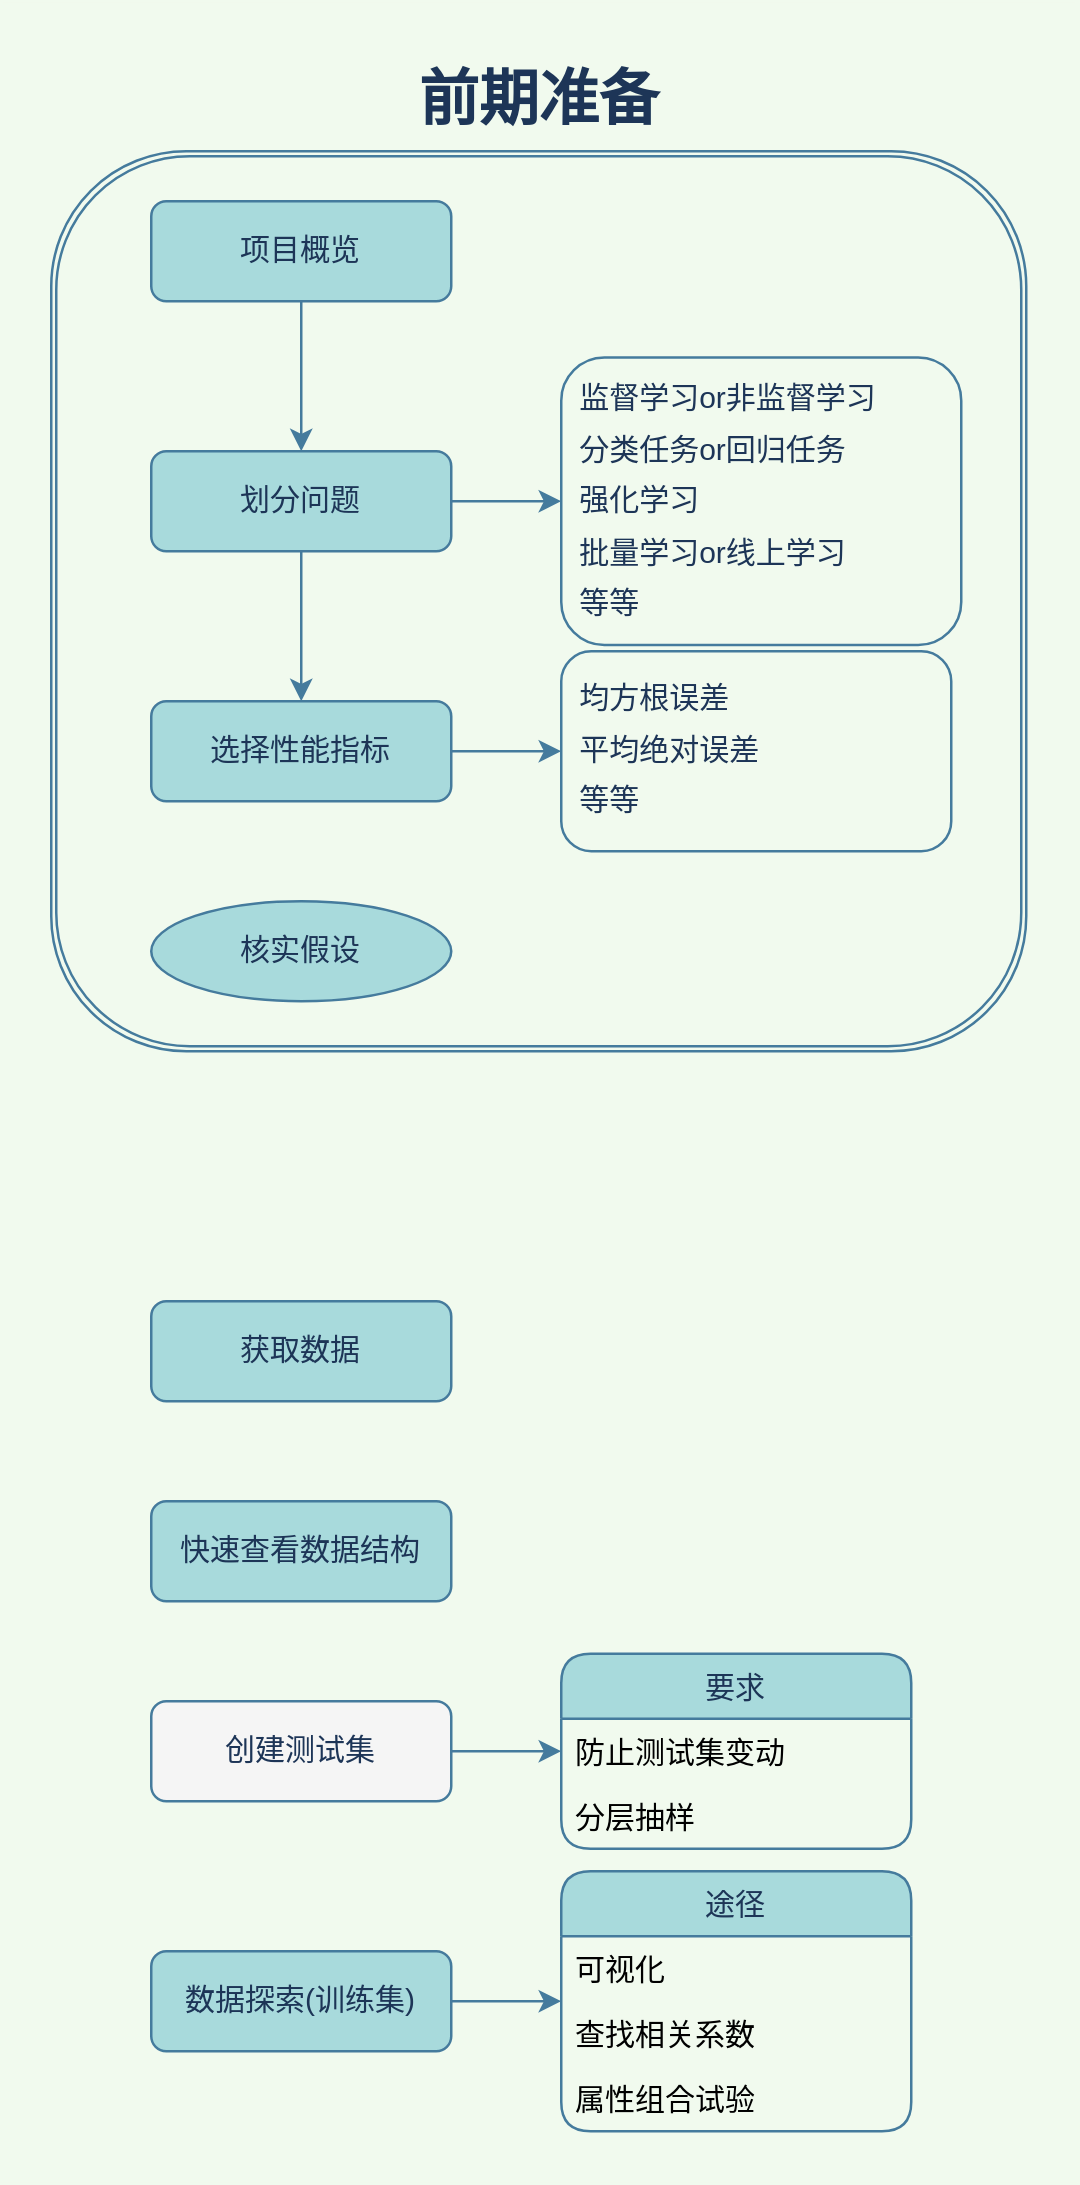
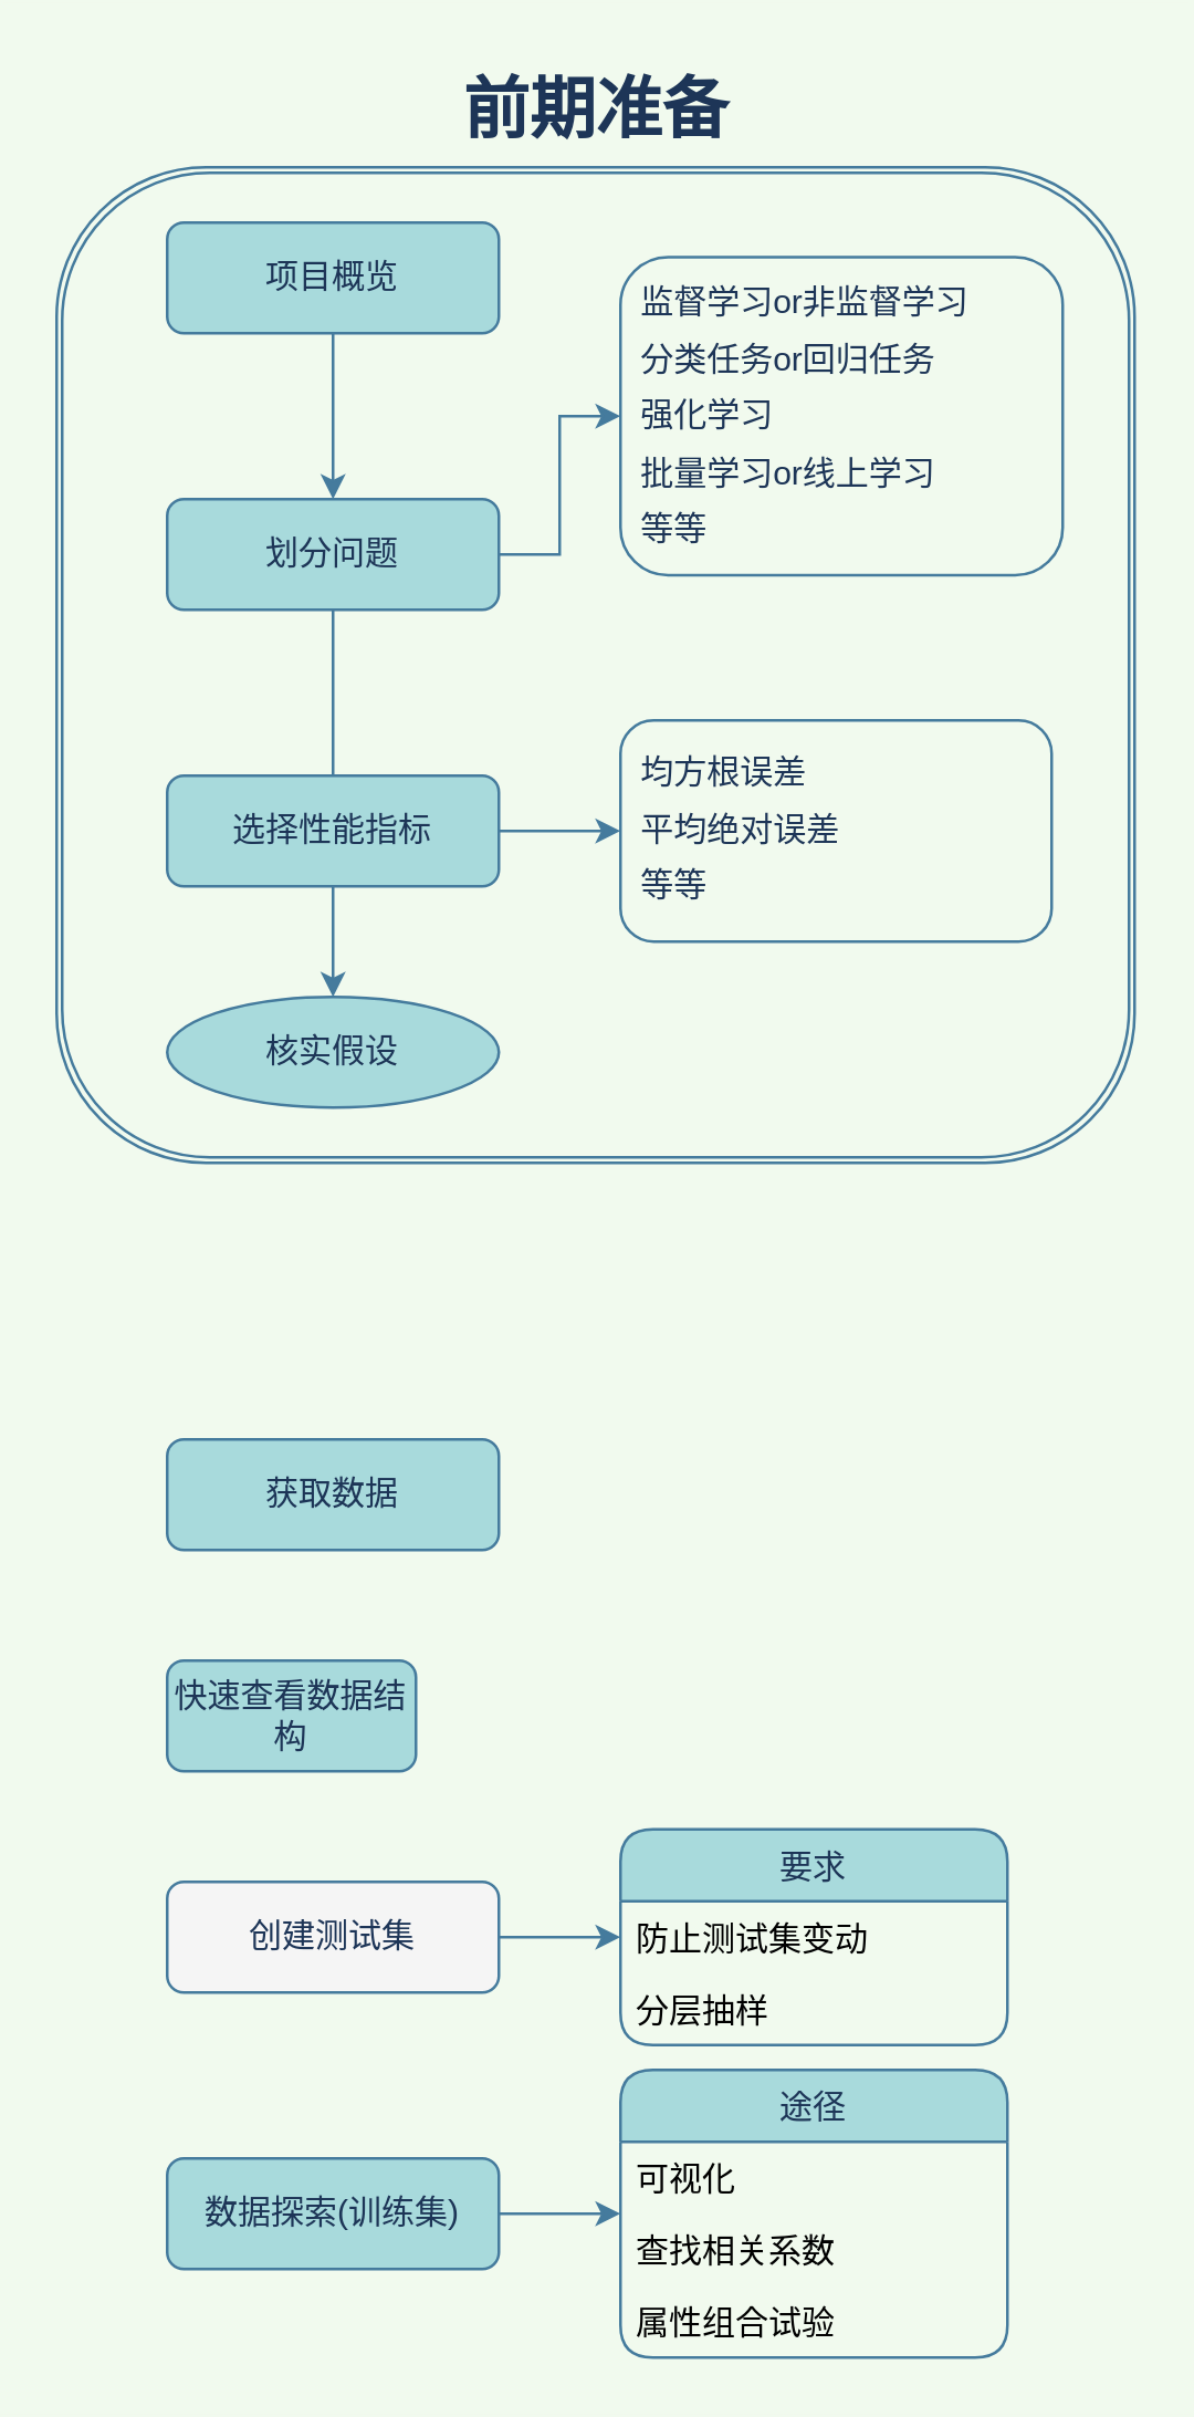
  <mxCell id="0" />
  <mxCell id="1" parent="0" />
  <mxCell id="2" value="" style="shape=ext;double=1;rounded=1;whiteSpace=wrap;html=1;fillColor=none;strokeColor=#457B9D;fontColor=#1D3557;" vertex="1" parent="1"><mxGeometry x="20" y="60" width="390" height="360" as="geometry" /></mxCell>
  <mxCell id="3" style="edgeStyle=orthogonalEdgeStyle;rounded=0;orthogonalLoop=1;jettySize=auto;html=1;labelBackgroundColor=#F1FAEE;strokeColor=#457B9D;fontColor=#1D3557;" edge="1" parent="1" source="4"><mxGeometry relative="1" as="geometry"><mxPoint x="120" y="180" as="targetPoint" /></mxGeometry></mxCell>
  <mxCell id="4" value="项目概览" style="rounded=1;whiteSpace=wrap;html=1;fontSize=12;glass=0;strokeWidth=1;shadow=0;fillColor=#A8DADC;strokeColor=#457B9D;fontColor=#1D3557;" parent="1" vertex="1"><mxGeometry x="60" y="80" width="120" height="40" as="geometry" /></mxCell>
  <mxCell id="5" style="edgeStyle=orthogonalEdgeStyle;rounded=0;orthogonalLoop=1;jettySize=auto;html=1;entryX=0;entryY=0.5;entryDx=0;entryDy=0;labelBackgroundColor=#F1FAEE;strokeColor=#457B9D;fontColor=#1D3557;" edge="1" parent="1" source="7" target="8"><mxGeometry relative="1" as="geometry" /></mxCell>
- <mxCell id="6" value="" style="edgeStyle=orthogonalEdgeStyle;rounded=0;orthogonalLoop=1;jettySize=auto;html=1;labelBackgroundColor=#F1FAEE;strokeColor=#457B9D;fontColor=#1D3557;" edge="1" parent="1" source="7" target="11"><mxGeometry relative="1" as="geometry" /></mxCell>
+ <mxCell id="6" value="" style="edgeStyle=orthogonalEdgeStyle;rounded=0;orthogonalLoop=1;jettySize=auto;html=1;labelBackgroundColor=#F1FAEE;strokeColor=#457B9D;fontColor=#1D3557;endArrow=none;" edge="1" parent="1" source="7" target="11"><mxGeometry relative="1" as="geometry" /></mxCell>
  <mxCell id="7" value="划分问题" style="rounded=1;whiteSpace=wrap;html=1;fontSize=12;glass=0;strokeWidth=1;shadow=0;fillColor=#A8DADC;strokeColor=#457B9D;fontColor=#1D3557;" vertex="1" parent="1"><mxGeometry x="60" y="180" width="120" height="40" as="geometry" /></mxCell>
- <mxCell id="8" value="&lt;table border=&quot;0&quot; width=&quot;100%&quot; style=&quot;width: 100% ; height: 100% ; border-collapse: collapse&quot;&gt;&lt;tbody&gt;&lt;tr&gt;&lt;td style=&quot;line-height: 170%&quot;&gt;&amp;nbsp; 监督学习or非监督学习&lt;br&gt;&amp;nbsp; 分类任务or回归任务&lt;br&gt;&amp;nbsp; 强化学习&lt;br&gt;&amp;nbsp; 批量学习or线上学习&lt;br&gt;&amp;nbsp; 等等&lt;/td&gt;&lt;td align=&quot;center&quot;&gt;&lt;/td&gt;&lt;td align=&quot;center&quot;&gt;&lt;/td&gt;&lt;/tr&gt;&lt;/tbody&gt;&lt;/table&gt;&lt;div style=&quot;text-align: -webkit-center&quot;&gt;&lt;br&gt;&lt;/div&gt;" style="text;html=1;strokeColor=#457B9D;fillColor=none;overflow=fill;rounded=1;fontColor=#1D3557;" vertex="1" parent="1"><mxGeometry x="224" y="142.5" width="160" height="115" as="geometry" /></mxCell>
+ <mxCell id="8" value="&lt;table border=&quot;0&quot; width=&quot;100%&quot; style=&quot;width: 100% ; height: 100% ; border-collapse: collapse&quot;&gt;&lt;tbody&gt;&lt;tr&gt;&lt;td style=&quot;line-height: 170%&quot;&gt;&amp;nbsp; 监督学习or非监督学习&lt;br&gt;&amp;nbsp; 分类任务or回归任务&lt;br&gt;&amp;nbsp; 强化学习&lt;br&gt;&amp;nbsp; 批量学习or线上学习&lt;br&gt;&amp;nbsp; 等等&lt;/td&gt;&lt;td align=&quot;center&quot;&gt;&lt;/td&gt;&lt;td align=&quot;center&quot;&gt;&lt;/td&gt;&lt;/tr&gt;&lt;/tbody&gt;&lt;/table&gt;&lt;div style=&quot;text-align: -webkit-center&quot;&gt;&lt;br&gt;&lt;/div&gt;" style="text;html=1;strokeColor=#457B9D;fillColor=none;overflow=fill;rounded=1;fontColor=#1D3557;" vertex="1" parent="1"><mxGeometry x="224" y="92.5" width="160" height="115" as="geometry" /></mxCell>
  <mxCell id="9" value="" style="edgeStyle=orthogonalEdgeStyle;rounded=0;orthogonalLoop=1;jettySize=auto;html=1;labelBackgroundColor=#F1FAEE;strokeColor=#457B9D;fontColor=#1D3557;" edge="1" parent="1" source="11" target="12"><mxGeometry relative="1" as="geometry" /></mxCell>
+ <mxCell id="10" value="" style="edgeStyle=orthogonalEdgeStyle;curved=0;rounded=1;sketch=0;orthogonalLoop=1;jettySize=auto;html=1;fontColor=#1D3557;strokeColor=#457B9D;fillColor=#A8DADC;" edge="1" parent="1" source="11" target="13"><mxGeometry relative="1" as="geometry" /></mxCell>
  <mxCell id="11" value="选择性能指标" style="rounded=1;whiteSpace=wrap;html=1;fontSize=12;glass=0;strokeWidth=1;shadow=0;fillColor=#A8DADC;strokeColor=#457B9D;fontColor=#1D3557;" vertex="1" parent="1"><mxGeometry x="60" y="280" width="120" height="40" as="geometry" /></mxCell>
  <mxCell id="12" value="&lt;table border=&quot;0&quot; width=&quot;100%&quot; style=&quot;width: 100% ; height: 100% ; border-collapse: collapse&quot;&gt;&lt;tbody&gt;&lt;tr&gt;&lt;td style=&quot;line-height: 170%&quot;&gt;&amp;nbsp; 均方根误差&lt;br&gt;&amp;nbsp; 平均绝对误差&lt;br&gt;&amp;nbsp; 等等&lt;/td&gt;&lt;td align=&quot;center&quot;&gt;&lt;/td&gt;&lt;td align=&quot;center&quot;&gt;&lt;/td&gt;&lt;/tr&gt;&lt;/tbody&gt;&lt;/table&gt;&lt;div style=&quot;text-align: -webkit-center&quot;&gt;&lt;br&gt;&lt;/div&gt;" style="text;html=1;strokeColor=#457B9D;fillColor=none;overflow=fill;shadow=0;glass=0;rounded=1;sketch=0;fontColor=#1D3557;" vertex="1" parent="1"><mxGeometry x="224" y="260" width="156" height="80" as="geometry" /></mxCell>
  <mxCell id="13" value="核实假设" style="ellipse;whiteSpace=wrap;html=1;fontSize=12;glass=0;strokeWidth=1;shadow=0;fillColor=#A8DADC;strokeColor=#457B9D;fontColor=#1D3557;" vertex="1" parent="1"><mxGeometry x="60" y="360" width="120" height="40" as="geometry" /></mxCell>
  <mxCell id="14" value="前期准备" style="text;strokeColor=none;fillColor=none;html=1;fontSize=24;fontStyle=1;verticalAlign=middle;align=center;rounded=1;sketch=0;fontColor=#1D3557;" vertex="1" parent="1"><mxGeometry x="165" y="20" width="100" height="40" as="geometry" /></mxCell>
  <mxCell id="15" value="获取数据" style="rounded=1;whiteSpace=wrap;html=1;fontSize=12;glass=0;strokeWidth=1;shadow=0;fillColor=#A8DADC;strokeColor=#457B9D;fontColor=#1D3557;" vertex="1" parent="1"><mxGeometry x="60" y="520" width="120" height="40" as="geometry" /></mxCell>
- <mxCell id="16" value="快速查看数据结构" style="rounded=1;whiteSpace=wrap;html=1;fontSize=12;glass=0;strokeWidth=1;shadow=0;fillColor=#A8DADC;strokeColor=#457B9D;fontColor=#1D3557;" vertex="1" parent="1"><mxGeometry x="60" y="600" width="120" height="40" as="geometry" /></mxCell>
+ <mxCell id="16" value="快速查看数据结构" style="rounded=1;whiteSpace=wrap;html=1;fontSize=12;glass=0;strokeWidth=1;shadow=0;fillColor=#A8DADC;strokeColor=#457B9D;fontColor=#1D3557;" vertex="1" parent="1"><mxGeometry x="60" y="600" width="90" height="40" as="geometry" /></mxCell>
  <mxCell id="17" style="edgeStyle=orthogonalEdgeStyle;curved=0;rounded=1;sketch=0;orthogonalLoop=1;jettySize=auto;html=1;entryX=0;entryY=0.5;entryDx=0;entryDy=0;fontColor=#1D3557;strokeColor=#457B9D;fillColor=#A8DADC;" edge="1" parent="1" source="18" target="19"><mxGeometry relative="1" as="geometry" /></mxCell>
  <mxCell id="18" value="创建测试集" style="rounded=1;whiteSpace=wrap;html=1;fontSize=12;glass=0;strokeWidth=1;shadow=0;fillColor=#f5f5f5;strokeColor=#457B9D;fontColor=#1D3557;" vertex="1" parent="1"><mxGeometry x="60" y="680" width="120" height="40" as="geometry" /></mxCell>
  <mxCell id="19" value="要求" style="swimlane;fontStyle=0;childLayout=stackLayout;horizontal=1;startSize=26;horizontalStack=0;resizeParent=1;resizeParentMax=0;resizeLast=0;collapsible=1;marginBottom=0;rounded=1;sketch=0;fontColor=#1D3557;strokeColor=#457B9D;fillColor=#A8DADC;" vertex="1" parent="1"><mxGeometry x="224" y="661" width="140" height="78" as="geometry" /></mxCell>
  <mxCell id="20" value="防止测试集变动" style="text;strokeColor=none;fillColor=none;align=left;verticalAlign=top;spacingLeft=4;spacingRight=4;overflow=hidden;rotatable=0;points=[[0,0.5],[1,0.5]];portConstraint=eastwest;" vertex="1" parent="19"><mxGeometry y="26" width="140" height="26" as="geometry" /></mxCell>
  <mxCell id="21" value="分层抽样" style="text;strokeColor=none;fillColor=none;align=left;verticalAlign=top;spacingLeft=4;spacingRight=4;overflow=hidden;rotatable=0;points=[[0,0.5],[1,0.5]];portConstraint=eastwest;" vertex="1" parent="19"><mxGeometry y="52" width="140" height="26" as="geometry" /></mxCell>
  <mxCell id="22" style="edgeStyle=orthogonalEdgeStyle;curved=0;rounded=1;sketch=0;orthogonalLoop=1;jettySize=auto;html=1;entryX=0;entryY=0.5;entryDx=0;entryDy=0;fontColor=#1D3557;strokeColor=#457B9D;fillColor=#A8DADC;" edge="1" parent="1" source="23" target="24"><mxGeometry relative="1" as="geometry" /></mxCell>
  <mxCell id="23" value="数据探索(训练集)" style="rounded=1;whiteSpace=wrap;html=1;fontSize=12;glass=0;strokeWidth=1;shadow=0;fillColor=#A8DADC;strokeColor=#457B9D;fontColor=#1D3557;" vertex="1" parent="1"><mxGeometry x="60" y="780" width="120" height="40" as="geometry" /></mxCell>
  <mxCell id="24" value="途径" style="swimlane;fontStyle=0;childLayout=stackLayout;horizontal=1;startSize=26;horizontalStack=0;resizeParent=1;resizeParentMax=0;resizeLast=0;collapsible=1;marginBottom=0;rounded=1;sketch=0;fontColor=#1D3557;strokeColor=#457B9D;fillColor=#A8DADC;" vertex="1" parent="1"><mxGeometry x="224" y="748" width="140" height="104" as="geometry" /></mxCell>
  <mxCell id="25" value="可视化" style="text;strokeColor=none;fillColor=none;align=left;verticalAlign=top;spacingLeft=4;spacingRight=4;overflow=hidden;rotatable=0;points=[[0,0.5],[1,0.5]];portConstraint=eastwest;" vertex="1" parent="24"><mxGeometry y="26" width="140" height="26" as="geometry" /></mxCell>
  <mxCell id="26" value="查找相关系数" style="text;strokeColor=none;fillColor=none;align=left;verticalAlign=top;spacingLeft=4;spacingRight=4;overflow=hidden;rotatable=0;points=[[0,0.5],[1,0.5]];portConstraint=eastwest;" vertex="1" parent="24"><mxGeometry y="52" width="140" height="26" as="geometry" /></mxCell>
  <mxCell id="27" value="属性组合试验" style="text;strokeColor=none;fillColor=none;align=left;verticalAlign=top;spacingLeft=4;spacingRight=4;overflow=hidden;rotatable=0;points=[[0,0.5],[1,0.5]];portConstraint=eastwest;" vertex="1" parent="24"><mxGeometry y="78" width="140" height="26" as="geometry" /></mxCell>
